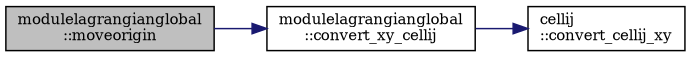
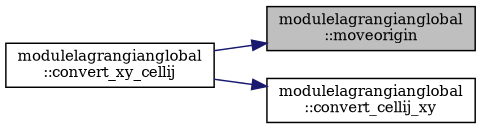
  digraph {
    fontname="DejaVu Serif"
    rankdir=LR
    node [color=black fillcolor=white fontname="DejaVu Serif" fontsize=10 shape=record style=filled]
    edge [color=midnightblue fontname="DejaVu Serif" fontsize=10 labelfontname=Helvetica labelfontsize=10 style=solid]
    n1 [fillcolor=grey75 fontcolor=black height=0.2 label="modulelagrangianglobal\l::moveorigin" width=0.4]
    n2 [height=0.2 label="modulelagrangianglobal\l::convert_xy_cellij" width=0.4]
-   n3 [height=0.2 label="cellij\l::convert_cellij_xy" width=0.4]
-   n1 -> n2
+   n3 [height=0.2 label="modulelagrangianglobal\l::convert_cellij_xy" width=0.4]
+   n2 -> n1
    n2 -> n3
  }
